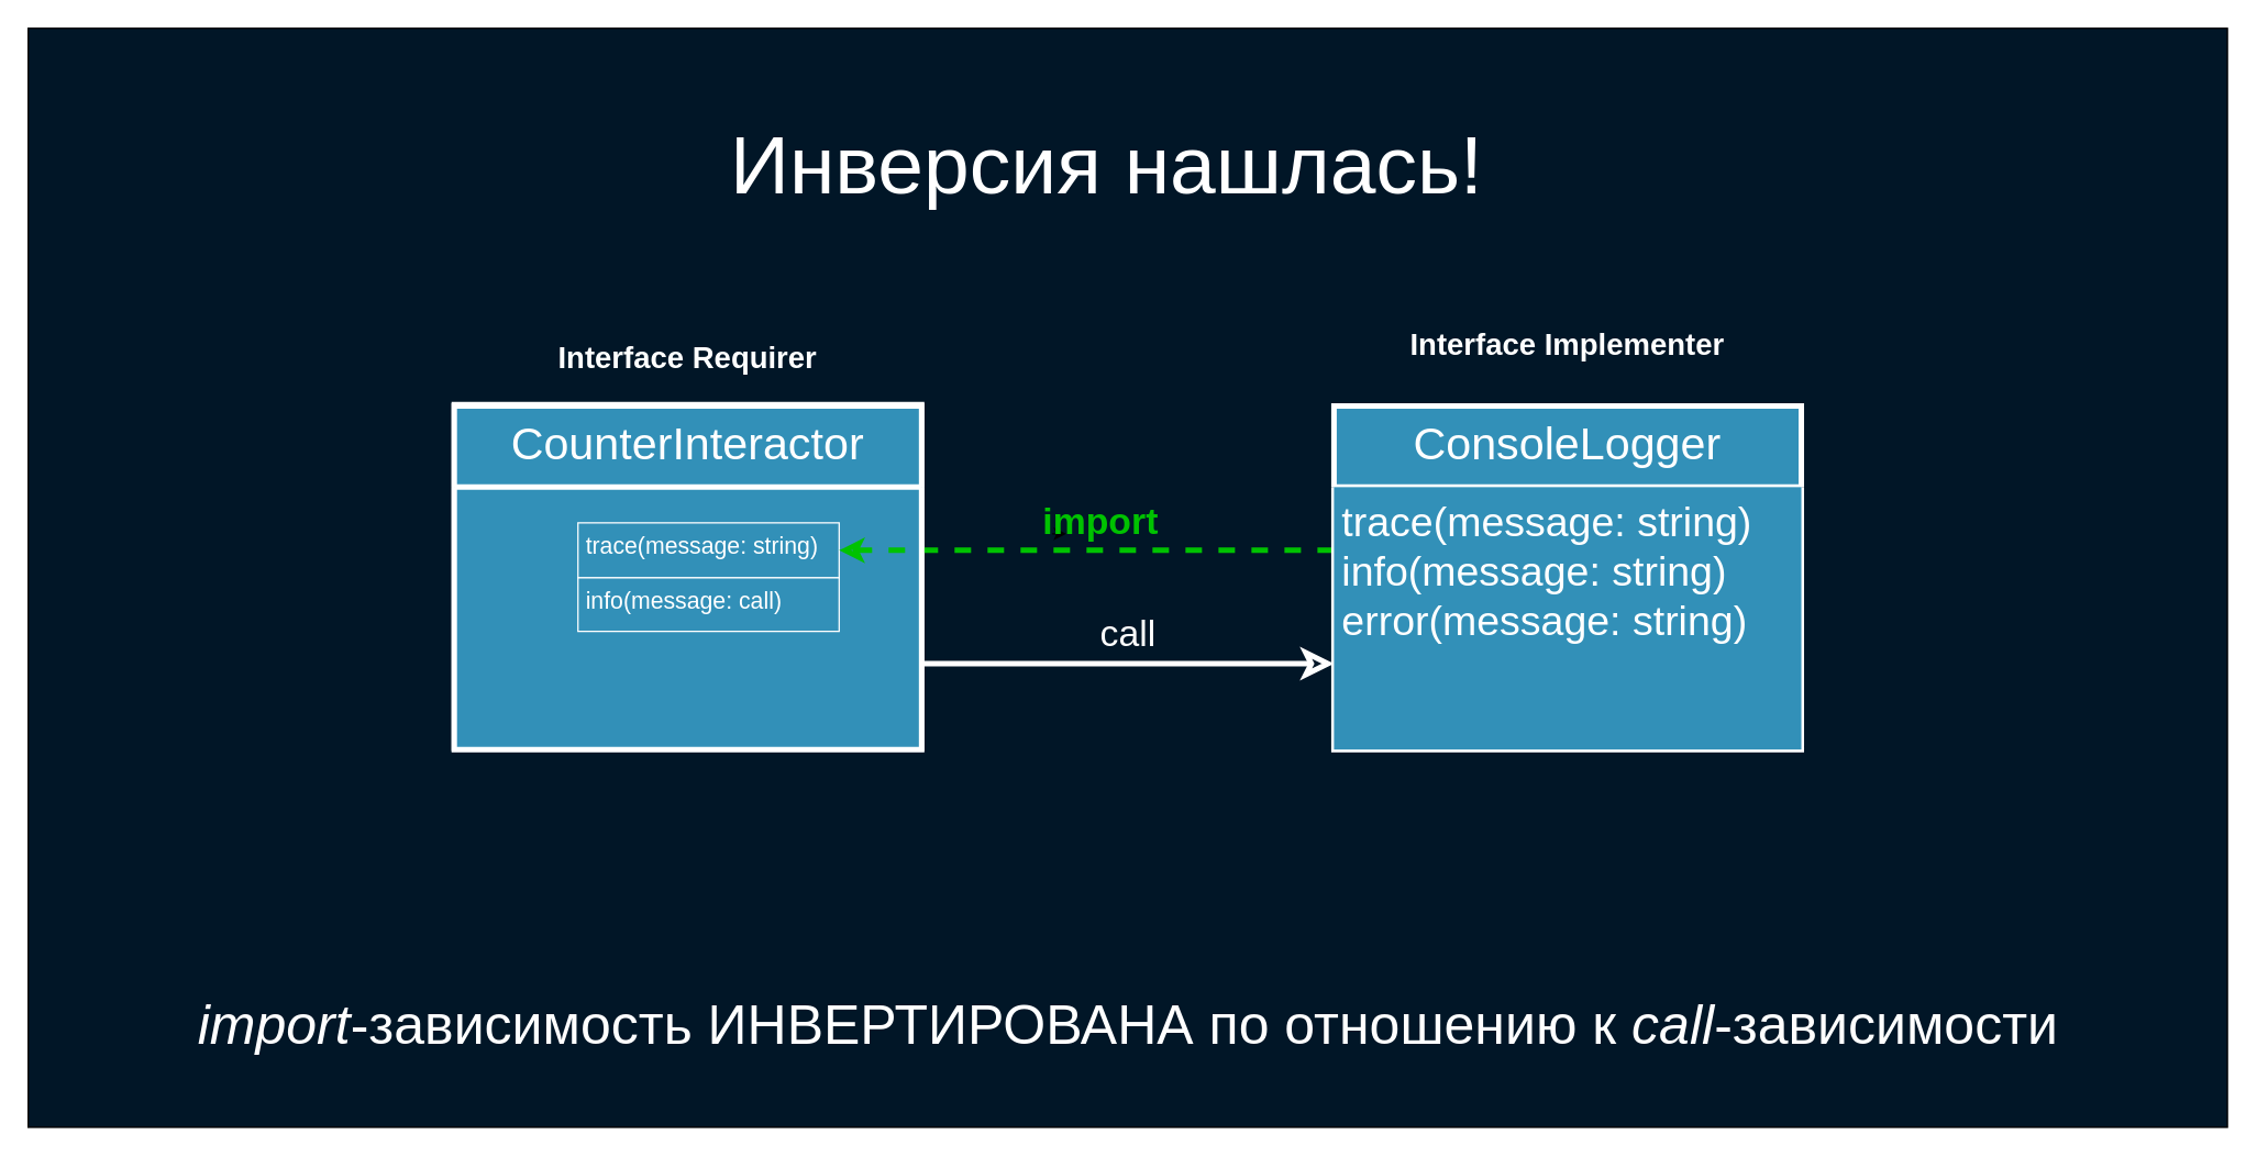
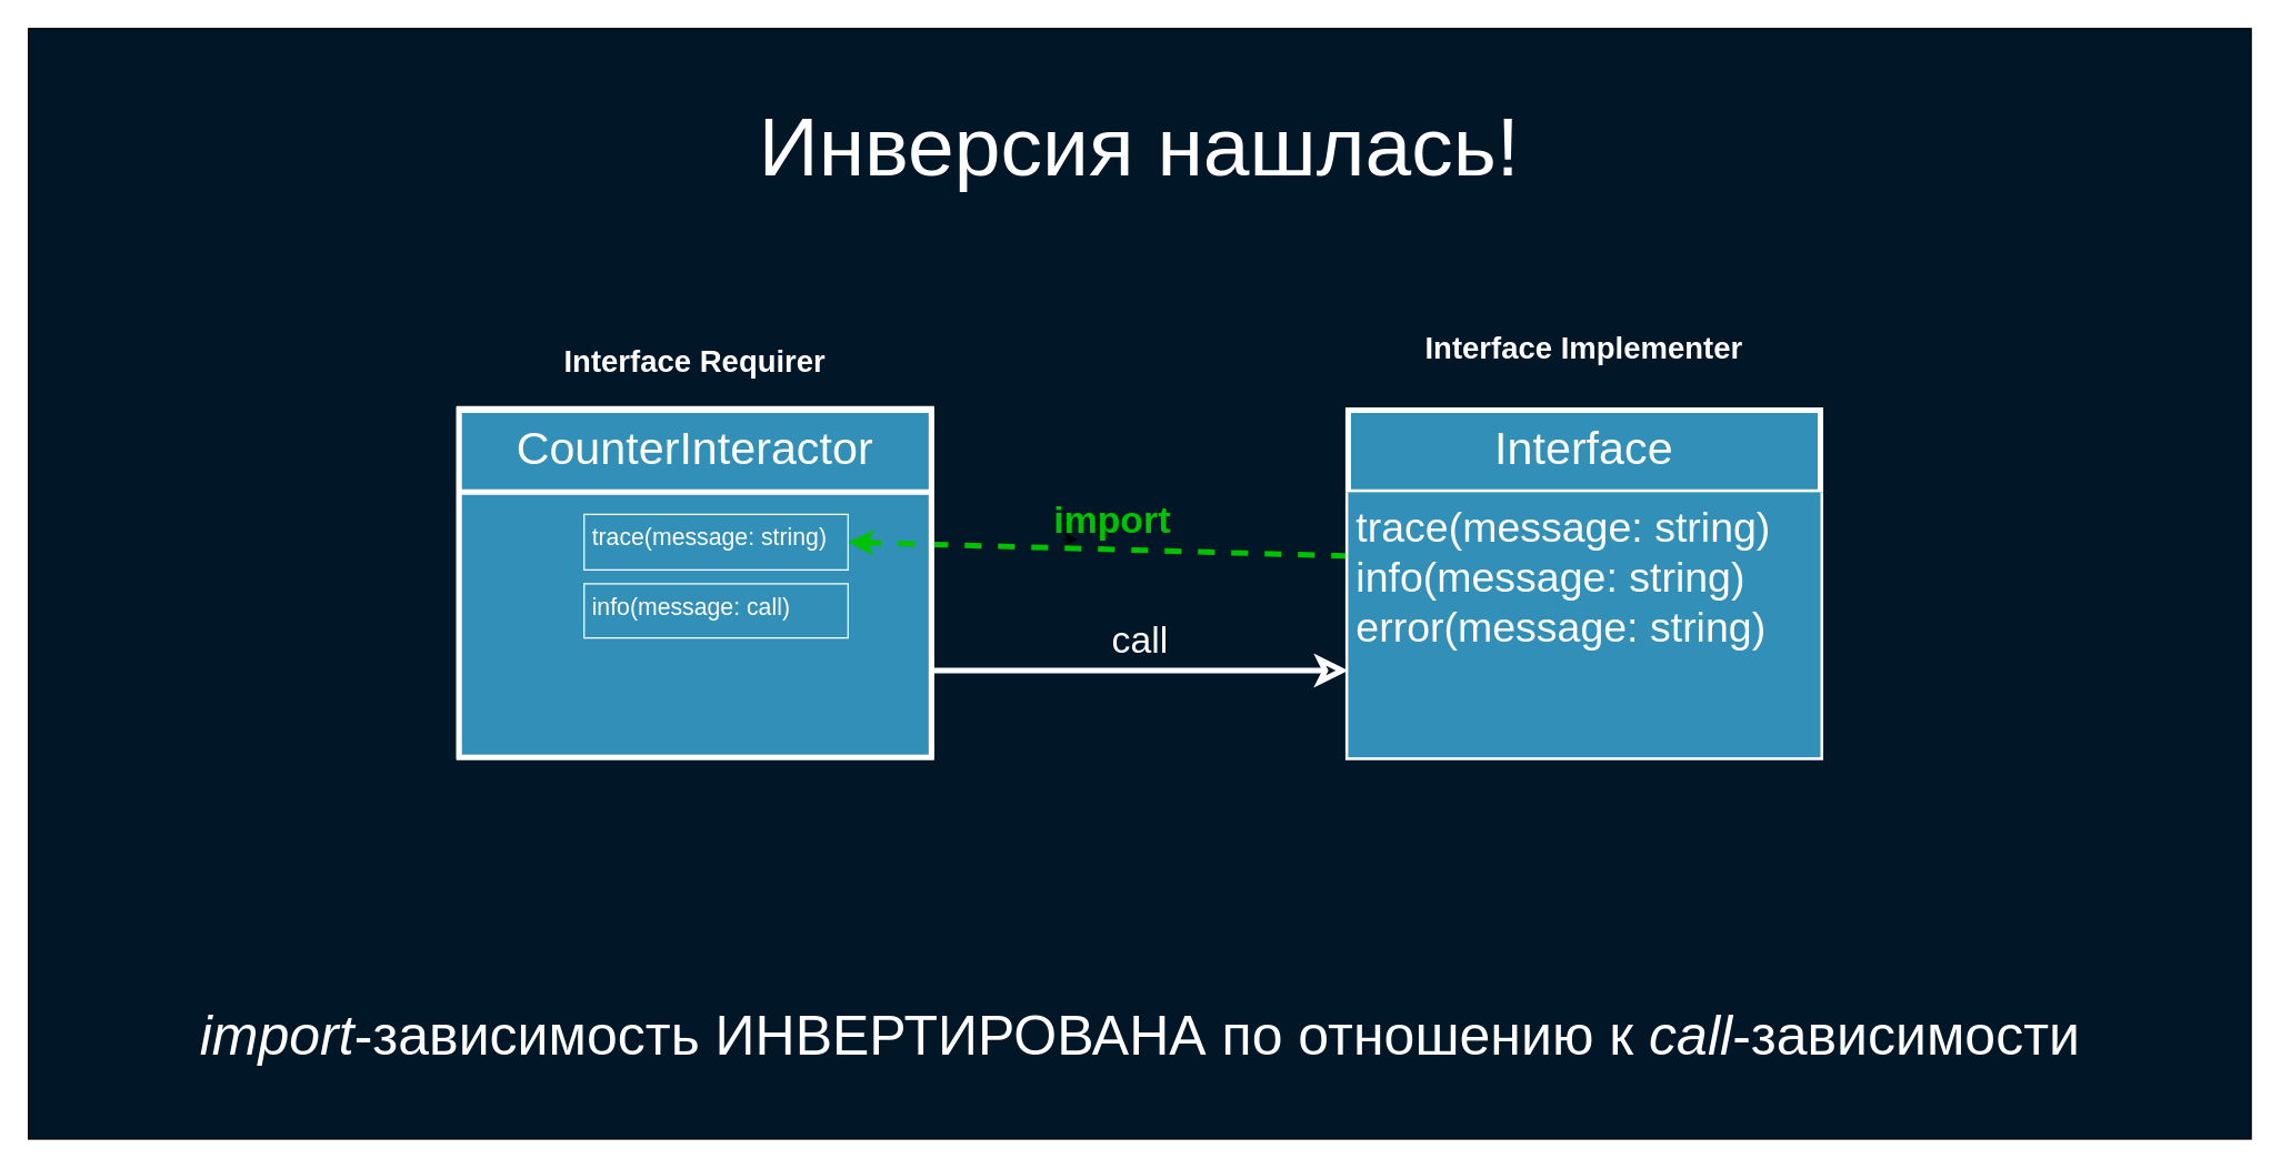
  <mxCell id="0" />
  <mxCell id="1" parent="0" />
  <mxCell id="2" value="" style="rounded=0;whiteSpace=wrap;html=1;fillColor=#011627;fontSize=30;fontColor=#FFFFFF;strokeColor=#000000;" parent="1" vertex="1"><mxGeometry x="20" y="20" width="1600" height="800" as="geometry" /></mxCell>
  <mxCell id="3" value="" style="group" parent="1" vertex="1" connectable="0"><mxGeometry x="330" y="294" width="340" height="250" as="geometry" /></mxCell>
  <mxCell id="4" value="InterfaceRequirer" style="swimlane;fontStyle=0;align=center;verticalAlign=top;childLayout=stackLayout;horizontal=1;startSize=59;horizontalStack=0;resizeParent=1;resizeParentMax=0;resizeLast=0;collapsible=1;marginBottom=0;strokeColor=#FFFFFF;strokeWidth=4;fillColor=#3290B8;fontSize=33;fontColor=#FFFFFF;labelBackgroundColor=none;" parent="3" vertex="1"><mxGeometry width="340" height="250" as="geometry" /></mxCell>
  <mxCell id="5" value="" style="text;strokeColor=none;fillColor=#3290B8;align=left;verticalAlign=top;spacingLeft=4;spacingRight=4;overflow=hidden;rotatable=0;points=[[0,0.5],[1,0.5]];portConstraint=eastwest;fontColor=#FFFFFF;fontSize=30;labelBackgroundColor=none;" parent="4" vertex="1"><mxGeometry y="59" width="340" height="191" as="geometry" /></mxCell>
- <mxCell id="6" value="trace(message: string)" style="text;strokeColor=#FFFFFF;fillColor=#3290B8;align=left;verticalAlign=top;spacingLeft=4;spacingRight=4;overflow=hidden;rotatable=0;points=[[0,0.5],[1,0.5]];portConstraint=eastwest;fontColor=#FFFFFF;fontSize=17;labelBackgroundColor=none;" parent="3" vertex="1"><mxGeometry x="90" y="86" width="190" height="40" as="geometry" /></mxCell>
+ <mxCell id="6" value="trace(message: string)" style="text;strokeColor=#FFFFFF;fillColor=#3290B8;align=left;verticalAlign=top;spacingLeft=4;spacingRight=4;overflow=hidden;rotatable=0;points=[[0,0.5],[1,0.5]];portConstraint=eastwest;fontColor=#FFFFFF;fontSize=17;labelBackgroundColor=none;" parent="3" vertex="1"><mxGeometry x="90" y="76" width="190" height="40" as="geometry" /></mxCell>
  <mxCell id="7" value="info(message: call)" style="text;strokeColor=#FFFFFF;fillColor=#3290B8;align=left;verticalAlign=top;spacingLeft=4;spacingRight=4;overflow=hidden;rotatable=0;points=[[0,0.5],[1,0.5]];portConstraint=eastwest;fontColor=#FFFFFF;fontSize=17;labelBackgroundColor=none;" parent="3" vertex="1"><mxGeometry x="90" y="126" width="190" height="39" as="geometry" /></mxCell>
- <mxCell id="8" value="Инверсия нашлась!" style="text;html=1;strokeColor=none;fillColor=none;align=center;verticalAlign=middle;whiteSpace=wrap;rounded=0;fontSize=60;fontColor=#FFFFFF;" parent="1" vertex="1"><mxGeometry x="185.94" y="85" width="1238.13" height="70" as="geometry" /></mxCell>
+ <mxCell id="8" value="Инверсия нашлась!" style="text;html=1;strokeColor=none;fillColor=none;align=center;verticalAlign=middle;whiteSpace=wrap;rounded=0;fontSize=60;fontColor=#FFFFFF;" parent="1" vertex="1"><mxGeometry x="200.94" y="70" width="1238.13" height="70" as="geometry" /></mxCell>
  <mxCell id="9" style="edgeStyle=orthogonalEdgeStyle;rounded=0;orthogonalLoop=1;jettySize=auto;html=1;exitX=0.5;exitY=1;exitDx=0;exitDy=0;entryX=0.553;entryY=0.974;entryDx=0;entryDy=0;entryPerimeter=0;fontSize=33;fontColor=#FFFFFF;" parent="1" edge="1"><mxGeometry relative="1" as="geometry"><mxPoint x="765" y="388" as="sourcePoint" /><mxPoint x="775.07" y="387.48" as="targetPoint" /></mxGeometry></mxCell>
  <mxCell id="10" value="call" style="endArrow=classic;endSize=12;dashed=0;html=1;strokeColor=#FFFFFF;strokeWidth=4;fontSize=27;labelBackgroundColor=none;fontColor=#FFFFFF;entryX=0;entryY=0.75;entryDx=0;entryDy=0;exitX=1;exitY=0.75;exitDx=0;exitDy=0;endFill=0;fontStyle=0;" parent="1" source="17" target="15" edge="1"><mxGeometry y="23" width="160" relative="1" as="geometry"><mxPoint x="290" y="720" as="sourcePoint" /><mxPoint x="450" y="720" as="targetPoint" /><Array as="points" /><mxPoint y="1" as="offset" /></mxGeometry></mxCell>
  <mxCell id="11" value="import" style="endArrow=none;endSize=12;dashed=1;html=1;strokeColor=#00C200;strokeWidth=4;fontSize=27;labelBackgroundColor=none;fontColor=#00C200;entryX=0;entryY=0.75;entryDx=0;entryDy=0;exitX=1;exitY=0.5;exitDx=0;exitDy=0;startArrow=classic;startFill=0;endFill=0;fontStyle=1" parent="1" source="6" edge="1"><mxGeometry x="0.056" y="20" width="160" relative="1" as="geometry"><mxPoint x="670.01" y="400" as="sourcePoint" /><mxPoint x="970.01" y="400" as="targetPoint" /><Array as="points" /><mxPoint as="offset" /></mxGeometry></mxCell>
  <mxCell id="12" value="&lt;i&gt;import&lt;/i&gt;-зависимость ИНВЕРТИРОВАНА по отношению к &lt;i&gt;call&lt;/i&gt;-зависимости" style="text;html=1;strokeColor=none;fillColor=none;align=center;verticalAlign=middle;whiteSpace=wrap;rounded=0;fontSize=40;fontColor=#FFFFFF;fontStyle=0" parent="1" vertex="1"><mxGeometry x="128.76" y="710" width="1382.5" height="70" as="geometry" /></mxCell>
  <mxCell id="13" value="Interface Requirer" style="text;align=center;fontStyle=1;verticalAlign=middle;spacingLeft=3;spacingRight=3;strokeColor=none;rotatable=0;points=[[0,0.5],[1,0.5]];portConstraint=eastwest;labelBackgroundColor=none;fillColor=none;fontSize=22;fontColor=#FFFFFF;strokeWidth=4;" parent="1" vertex="1"><mxGeometry x="360" y="230" width="280" height="56" as="geometry" /></mxCell>
  <mxCell id="14" value="Interface Implementer" style="text;align=center;fontStyle=1;verticalAlign=middle;spacingLeft=3;spacingRight=3;strokeColor=none;rotatable=0;points=[[0,0.5],[1,0.5]];portConstraint=eastwest;labelBackgroundColor=none;fillColor=none;fontSize=22;fontColor=#FFFFFF;strokeWidth=4;" parent="1" vertex="1"><mxGeometry x="970" y="220" width="340" height="56" as="geometry" /></mxCell>
- <mxCell id="15" value="ConsoleLogger" style="swimlane;fontStyle=0;align=center;verticalAlign=top;childLayout=stackLayout;horizontal=1;startSize=59;horizontalStack=0;resizeParent=1;resizeParentMax=0;resizeLast=0;collapsible=1;marginBottom=0;strokeColor=#FFFFFF;strokeWidth=4;fillColor=#3290B8;fontSize=33;fontColor=#FFFFFF;labelBackgroundColor=none;" parent="1" vertex="1"><mxGeometry x="970" y="295" width="340" height="250" as="geometry" /></mxCell>
+ <mxCell id="15" value="Interface" style="swimlane;fontStyle=0;align=center;verticalAlign=top;childLayout=stackLayout;horizontal=1;startSize=59;horizontalStack=0;resizeParent=1;resizeParentMax=0;resizeLast=0;collapsible=1;marginBottom=0;strokeColor=#FFFFFF;strokeWidth=4;fillColor=#3290B8;fontSize=33;fontColor=#FFFFFF;labelBackgroundColor=none;" parent="1" vertex="1"><mxGeometry x="970" y="295" width="340" height="250" as="geometry" /></mxCell>
  <mxCell id="16" value="trace(message: string)&#10;info(message: string)&#10;error(message: string)" style="text;strokeColor=none;fillColor=#3290B8;align=left;verticalAlign=top;spacingLeft=4;spacingRight=4;overflow=hidden;rotatable=0;points=[[0,0.5],[1,0.5]];portConstraint=eastwest;fontColor=#FFFFFF;fontSize=30;labelBackgroundColor=none;" parent="15" vertex="1"><mxGeometry y="59" width="340" height="191" as="geometry" /></mxCell>
  <mxCell id="17" value="CounterInteractor" style="swimlane;fontStyle=0;align=center;verticalAlign=top;childLayout=stackLayout;horizontal=1;startSize=59;horizontalStack=0;resizeParent=1;resizeParentMax=0;resizeLast=0;collapsible=1;marginBottom=0;strokeColor=#FFFFFF;strokeWidth=4;fillColor=#3290B8;fontSize=33;fontColor=#FFFFFF;labelBackgroundColor=none;" parent="1" vertex="1"><mxGeometry x="330" y="295" width="340" height="250" as="geometry" /></mxCell>
